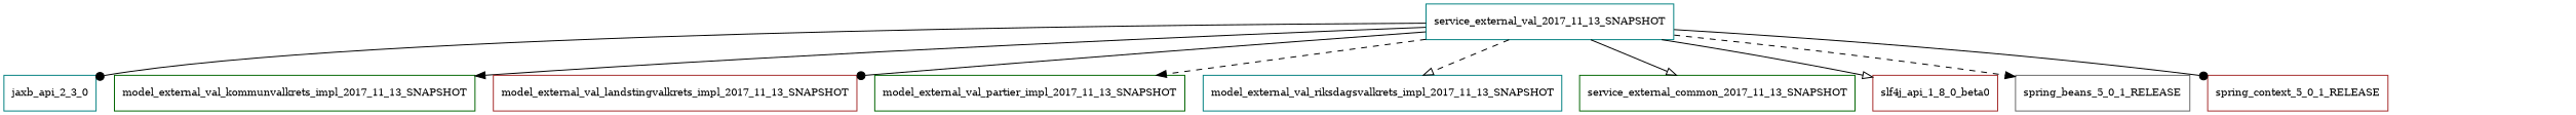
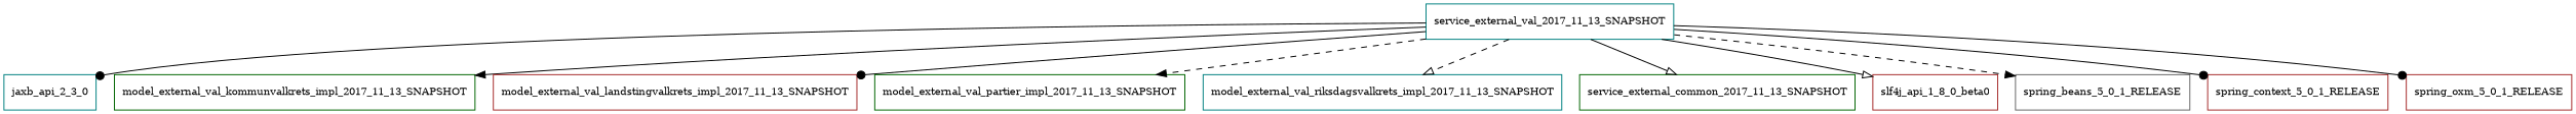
  digraph {
    node [color=brown fontsize=10.0 shape=box]
    edge [arrowhead=dot style=solid]
    service_external_val_2017_11_13_SNAPSHOT [color=teal]
    jaxb_api_2_3_0 [color=teal]
    model_external_val_kommunvalkrets_impl_2017_11_13_SNAPSHOT [color=darkgreen]
    model_external_val_landstingvalkrets_impl_2017_11_13_SNAPSHOT
    model_external_val_partier_impl_2017_11_13_SNAPSHOT [color=darkgreen]
    model_external_val_riksdagsvalkrets_impl_2017_11_13_SNAPSHOT [color=teal]
    service_external_common_2017_11_13_SNAPSHOT [color=darkgreen]
    slf4j_api_1_8_0_beta0
    spring_beans_5_0_1_RELEASE [color=gray40]
    spring_context_5_0_1_RELEASE
+   spring_oxm_5_0_1_RELEASE
    service_external_val_2017_11_13_SNAPSHOT -> jaxb_api_2_3_0
    service_external_val_2017_11_13_SNAPSHOT -> model_external_val_kommunvalkrets_impl_2017_11_13_SNAPSHOT [arrowhead=normal]
    service_external_val_2017_11_13_SNAPSHOT -> model_external_val_landstingvalkrets_impl_2017_11_13_SNAPSHOT
    service_external_val_2017_11_13_SNAPSHOT -> model_external_val_partier_impl_2017_11_13_SNAPSHOT [arrowhead=normal style=dashed]
    service_external_val_2017_11_13_SNAPSHOT -> model_external_val_riksdagsvalkrets_impl_2017_11_13_SNAPSHOT [arrowhead=onormal style=dashed]
    service_external_val_2017_11_13_SNAPSHOT -> service_external_common_2017_11_13_SNAPSHOT [arrowhead=onormal]
    service_external_val_2017_11_13_SNAPSHOT -> slf4j_api_1_8_0_beta0 [arrowhead=onormal]
    service_external_val_2017_11_13_SNAPSHOT -> spring_beans_5_0_1_RELEASE [arrowhead=normal style=dashed]
    service_external_val_2017_11_13_SNAPSHOT -> spring_context_5_0_1_RELEASE
+   service_external_val_2017_11_13_SNAPSHOT -> spring_oxm_5_0_1_RELEASE
  }
